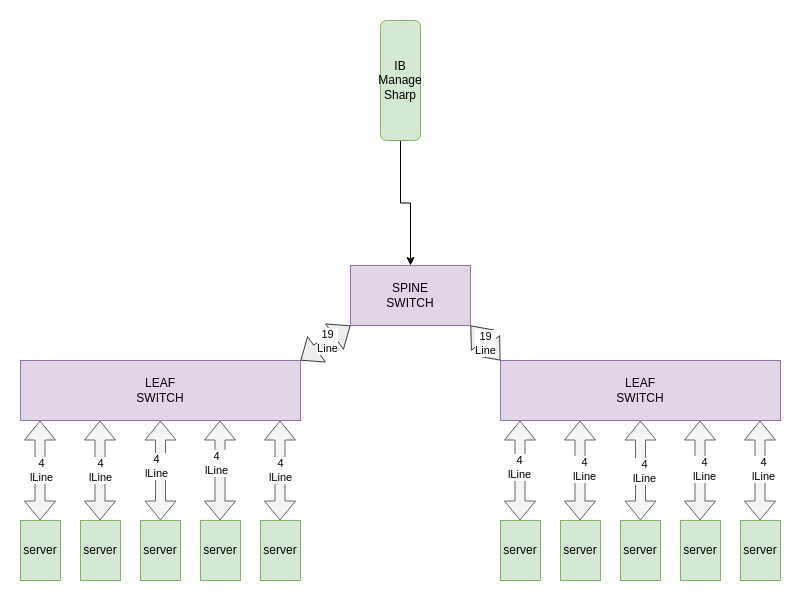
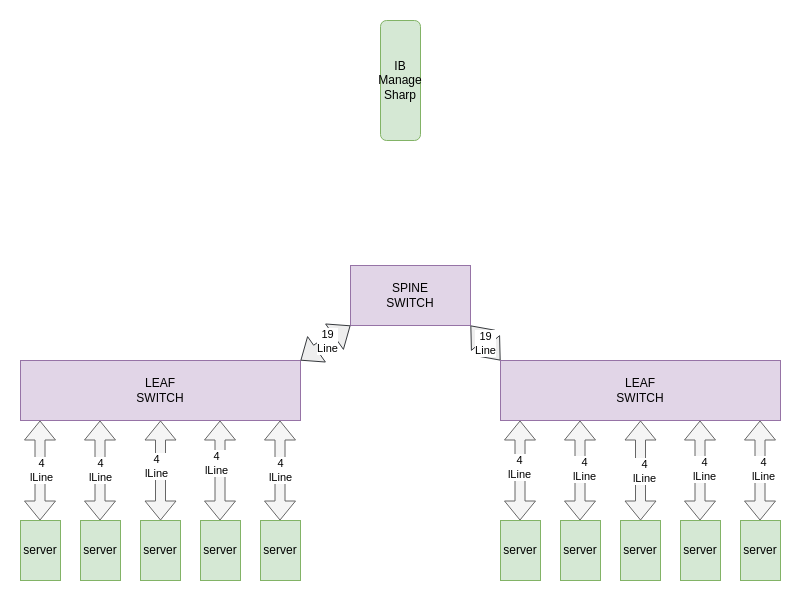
  <mxCell id="0" />
  <mxCell id="1" parent="0" />
  <mxCell id="2" value="SPINE&lt;br&gt;SWITCH" style="rounded=0;whiteSpace=wrap;html=1;fillColor=#e1d5e7;strokeColor=#9673a6;" vertex="1" parent="1"><mxGeometry x="350" y="265" width="120" height="60" as="geometry" /></mxCell>
  <mxCell id="3" value="LEAF&lt;br&gt;SWITCH" style="rounded=0;whiteSpace=wrap;html=1;fillColor=#e1d5e7;strokeColor=#9673a6;" vertex="1" parent="1"><mxGeometry x="20" y="360" width="280" height="60" as="geometry" /></mxCell>
  <mxCell id="4" value="" style="shape=flexArrow;endArrow=classic;startArrow=classic;html=1;rounded=0;entryX=0;entryY=1;entryDx=0;entryDy=0;exitX=1;exitY=0;exitDx=0;exitDy=0;fillColor=#eeeeee;strokeColor=#36393d;" edge="1" parent="1" source="3" target="2"><mxGeometry width="100" height="100" relative="1" as="geometry"><mxPoint x="340" y="500" as="sourcePoint" /><mxPoint x="440" y="400" as="targetPoint" /></mxGeometry></mxCell>
  <mxCell id="5" value="19&lt;br&gt;Line" style="edgeLabel;html=1;align=center;verticalAlign=middle;resizable=0;points=[];" vertex="1" connectable="0" parent="4"><mxGeometry x="0.092" y="1" relative="1" as="geometry"><mxPoint as="offset" /></mxGeometry></mxCell>
  <mxCell id="6" value="19&lt;br&gt;Line" style="shape=flexArrow;endArrow=classic;startArrow=classic;html=1;rounded=0;entryX=1;entryY=1;entryDx=0;entryDy=0;exitX=0;exitY=0;exitDx=0;exitDy=0;fillColor=#eeeeee;strokeColor=#36393d;" edge="1" parent="1" source="12" target="2"><mxGeometry width="100" height="100" relative="1" as="geometry"><mxPoint x="540" y="360" as="sourcePoint" /><mxPoint x="350" y="250" as="targetPoint" /></mxGeometry></mxCell>
  <mxCell id="7" value="server" style="rounded=0;whiteSpace=wrap;html=1;fillColor=#d5e8d4;strokeColor=#82b366;" vertex="1" parent="1"><mxGeometry x="20" y="520" width="40" height="60" as="geometry" /></mxCell>
  <mxCell id="8" value="server" style="rounded=0;whiteSpace=wrap;html=1;fillColor=#d5e8d4;strokeColor=#82b366;" vertex="1" parent="1"><mxGeometry x="80" y="520" width="40" height="60" as="geometry" /></mxCell>
  <mxCell id="9" value="server" style="rounded=0;whiteSpace=wrap;html=1;fillColor=#d5e8d4;strokeColor=#82b366;" vertex="1" parent="1"><mxGeometry x="140" y="520" width="40" height="60" as="geometry" /></mxCell>
  <mxCell id="10" value="server" style="rounded=0;whiteSpace=wrap;html=1;fillColor=#d5e8d4;strokeColor=#82b366;" vertex="1" parent="1"><mxGeometry x="200" y="520" width="40" height="60" as="geometry" /></mxCell>
  <mxCell id="11" value="server" style="rounded=0;whiteSpace=wrap;html=1;fillColor=#d5e8d4;strokeColor=#82b366;" vertex="1" parent="1"><mxGeometry x="260" y="520" width="40" height="60" as="geometry" /></mxCell>
  <mxCell id="12" value="LEAF&lt;br&gt;SWITCH" style="rounded=0;whiteSpace=wrap;html=1;fillColor=#e1d5e7;strokeColor=#9673a6;" vertex="1" parent="1"><mxGeometry x="500" y="360" width="280" height="60" as="geometry" /></mxCell>
  <mxCell id="13" value="server" style="rounded=0;whiteSpace=wrap;html=1;fillColor=#d5e8d4;strokeColor=#82b366;" vertex="1" parent="1"><mxGeometry x="500" y="520" width="40" height="60" as="geometry" /></mxCell>
  <mxCell id="14" value="server" style="rounded=0;whiteSpace=wrap;html=1;fillColor=#d5e8d4;strokeColor=#82b366;" vertex="1" parent="1"><mxGeometry x="560" y="520" width="40" height="60" as="geometry" /></mxCell>
  <mxCell id="15" value="server" style="rounded=0;whiteSpace=wrap;html=1;fillColor=#d5e8d4;strokeColor=#82b366;" vertex="1" parent="1"><mxGeometry x="620" y="520" width="40" height="60" as="geometry" /></mxCell>
  <mxCell id="16" value="server" style="rounded=0;whiteSpace=wrap;html=1;fillColor=#d5e8d4;strokeColor=#82b366;" vertex="1" parent="1"><mxGeometry x="680" y="520" width="40" height="60" as="geometry" /></mxCell>
  <mxCell id="17" value="server" style="rounded=0;whiteSpace=wrap;html=1;fillColor=#d5e8d4;strokeColor=#82b366;" vertex="1" parent="1"><mxGeometry x="740" y="520" width="40" height="60" as="geometry" /></mxCell>
  <mxCell id="18" value="" style="shape=flexArrow;endArrow=classic;startArrow=classic;html=1;rounded=0;exitX=0.5;exitY=0;exitDx=0;exitDy=0;entryX=0.5;entryY=1;entryDx=0;entryDy=0;fillColor=#f5f5f5;strokeColor=#666666;" edge="1" parent="1" source="9" target="3"><mxGeometry width="100" height="100" relative="1" as="geometry"><mxPoint x="340" y="500" as="sourcePoint" /><mxPoint x="440" y="400" as="targetPoint" /></mxGeometry></mxCell>
  <mxCell id="19" value="4&lt;br&gt;lLine" style="edgeLabel;html=1;align=center;verticalAlign=middle;resizable=0;points=[];" vertex="1" connectable="0" parent="18"><mxGeometry x="0.1" y="5" relative="1" as="geometry"><mxPoint as="offset" /></mxGeometry></mxCell>
  <mxCell id="20" value="" style="shape=flexArrow;endArrow=classic;startArrow=classic;html=1;rounded=0;exitX=0.5;exitY=0;exitDx=0;exitDy=0;entryX=0.5;entryY=1;entryDx=0;entryDy=0;fillColor=#f5f5f5;strokeColor=#666666;" edge="1" parent="1"><mxGeometry width="100" height="100" relative="1" as="geometry"><mxPoint x="219.5" y="520" as="sourcePoint" /><mxPoint x="219.5" y="420" as="targetPoint" /></mxGeometry></mxCell>
  <mxCell id="21" value="4&lt;br style=&quot;border-color: var(--border-color);&quot;&gt;lLine" style="edgeLabel;html=1;align=center;verticalAlign=middle;resizable=0;points=[];" vertex="1" connectable="0" parent="20"><mxGeometry x="0.16" y="5" relative="1" as="geometry"><mxPoint x="1" as="offset" /></mxGeometry></mxCell>
  <mxCell id="22" value="4&lt;br style=&quot;border-color: var(--border-color);&quot;&gt;lLine" style="shape=flexArrow;endArrow=classic;startArrow=classic;html=1;rounded=0;exitX=0.5;exitY=0;exitDx=0;exitDy=0;entryX=0.5;entryY=1;entryDx=0;entryDy=0;fillColor=#f5f5f5;strokeColor=#666666;" edge="1" parent="1"><mxGeometry width="100" height="100" relative="1" as="geometry"><mxPoint x="279.5" y="520" as="sourcePoint" /><mxPoint x="279.5" y="420" as="targetPoint" /></mxGeometry></mxCell>
  <mxCell id="23" value="4&lt;br style=&quot;border-color: var(--border-color);&quot;&gt;lLine" style="shape=flexArrow;endArrow=classic;startArrow=classic;html=1;rounded=0;exitX=0.5;exitY=0;exitDx=0;exitDy=0;entryX=0.5;entryY=1;entryDx=0;entryDy=0;fillColor=#f5f5f5;strokeColor=#666666;" edge="1" parent="1"><mxGeometry width="100" height="100" relative="1" as="geometry"><mxPoint x="99.5" y="520" as="sourcePoint" /><mxPoint x="99.5" y="420" as="targetPoint" /></mxGeometry></mxCell>
  <mxCell id="24" value="" style="shape=flexArrow;endArrow=classic;startArrow=classic;html=1;rounded=0;exitX=0.5;exitY=0;exitDx=0;exitDy=0;entryX=0.5;entryY=1;entryDx=0;entryDy=0;fillColor=#f5f5f5;strokeColor=#666666;" edge="1" parent="1"><mxGeometry width="100" height="100" relative="1" as="geometry"><mxPoint x="39.5" y="520" as="sourcePoint" /><mxPoint x="39.5" y="420" as="targetPoint" /></mxGeometry></mxCell>
  <mxCell id="25" value="4&lt;br style=&quot;border-color: var(--border-color);&quot;&gt;lLine" style="edgeLabel;html=1;align=center;verticalAlign=middle;resizable=0;points=[];" vertex="1" connectable="0" parent="24"><mxGeometry x="0.02" relative="1" as="geometry"><mxPoint x="1" as="offset" /></mxGeometry></mxCell>
  <mxCell id="26" value="" style="shape=flexArrow;endArrow=classic;startArrow=classic;html=1;rounded=0;exitX=0.5;exitY=0;exitDx=0;exitDy=0;entryX=0.5;entryY=1;entryDx=0;entryDy=0;fillColor=#f5f5f5;strokeColor=#666666;" edge="1" parent="1"><mxGeometry width="100" height="100" relative="1" as="geometry"><mxPoint x="640" y="520" as="sourcePoint" /><mxPoint x="640" y="420" as="targetPoint" /></mxGeometry></mxCell>
  <mxCell id="27" value="4&lt;br style=&quot;border-color: var(--border-color);&quot;&gt;lLine" style="edgeLabel;html=1;align=center;verticalAlign=middle;resizable=0;points=[];" vertex="1" connectable="0" parent="26"><mxGeometry y="-3" relative="1" as="geometry"><mxPoint as="offset" /></mxGeometry></mxCell>
  <mxCell id="28" value="" style="shape=flexArrow;endArrow=classic;startArrow=classic;html=1;rounded=0;exitX=0.5;exitY=0;exitDx=0;exitDy=0;entryX=0.5;entryY=1;entryDx=0;entryDy=0;fillColor=#f5f5f5;strokeColor=#666666;" edge="1" parent="1"><mxGeometry width="100" height="100" relative="1" as="geometry"><mxPoint x="699.5" y="520" as="sourcePoint" /><mxPoint x="699.5" y="420" as="targetPoint" /></mxGeometry></mxCell>
  <mxCell id="29" value="4&lt;br style=&quot;border-color: var(--border-color);&quot;&gt;lLine" style="edgeLabel;html=1;align=center;verticalAlign=middle;resizable=0;points=[];" vertex="1" connectable="0" parent="28"><mxGeometry x="0.04" y="-3" relative="1" as="geometry"><mxPoint x="1" as="offset" /></mxGeometry></mxCell>
  <mxCell id="30" value="" style="shape=flexArrow;endArrow=classic;startArrow=classic;html=1;rounded=0;exitX=0.5;exitY=0;exitDx=0;exitDy=0;entryX=0.5;entryY=1;entryDx=0;entryDy=0;fillColor=#f5f5f5;strokeColor=#666666;" edge="1" parent="1"><mxGeometry width="100" height="100" relative="1" as="geometry"><mxPoint x="759.5" y="520" as="sourcePoint" /><mxPoint x="759.5" y="420" as="targetPoint" /></mxGeometry></mxCell>
  <mxCell id="31" value="4&lt;br style=&quot;border-color: var(--border-color);&quot;&gt;lLine" style="edgeLabel;html=1;align=center;verticalAlign=middle;resizable=0;points=[];" vertex="1" connectable="0" parent="30"><mxGeometry x="0.04" y="-2" relative="1" as="geometry"><mxPoint x="1" as="offset" /></mxGeometry></mxCell>
  <mxCell id="32" value="" style="shape=flexArrow;endArrow=classic;startArrow=classic;html=1;rounded=0;exitX=0.5;exitY=0;exitDx=0;exitDy=0;entryX=0.5;entryY=1;entryDx=0;entryDy=0;fillColor=#f5f5f5;strokeColor=#666666;" edge="1" parent="1"><mxGeometry width="100" height="100" relative="1" as="geometry"><mxPoint x="579.5" y="520" as="sourcePoint" /><mxPoint x="579.5" y="420" as="targetPoint" /></mxGeometry></mxCell>
  <mxCell id="33" value="4&lt;br style=&quot;border-color: var(--border-color);&quot;&gt;lLine" style="edgeLabel;html=1;align=center;verticalAlign=middle;resizable=0;points=[];" vertex="1" connectable="0" parent="32"><mxGeometry x="0.04" y="-3" relative="1" as="geometry"><mxPoint x="1" as="offset" /></mxGeometry></mxCell>
  <mxCell id="34" value="" style="shape=flexArrow;endArrow=classic;startArrow=classic;html=1;rounded=0;exitX=0.5;exitY=0;exitDx=0;exitDy=0;entryX=0.5;entryY=1;entryDx=0;entryDy=0;fillColor=#f5f5f5;strokeColor=#666666;" edge="1" parent="1"><mxGeometry width="100" height="100" relative="1" as="geometry"><mxPoint x="519.5" y="520" as="sourcePoint" /><mxPoint x="519.5" y="420" as="targetPoint" /></mxGeometry></mxCell>
  <mxCell id="35" value="4&lt;br style=&quot;border-color: var(--border-color);&quot;&gt;lLine" style="edgeLabel;html=1;align=center;verticalAlign=middle;resizable=0;points=[];" vertex="1" connectable="0" parent="34"><mxGeometry x="0.08" y="2" relative="1" as="geometry"><mxPoint x="1" as="offset" /></mxGeometry></mxCell>
- <mxCell id="36" value="" style="edgeStyle=orthogonalEdgeStyle;rounded=0;orthogonalLoop=1;jettySize=auto;html=1;" edge="1" parent="1" source="37" target="2"><mxGeometry relative="1" as="geometry" /></mxCell>
  <mxCell id="37" value="IB&lt;br&gt;Manage&lt;br&gt;Sharp" style="whiteSpace=wrap;html=1;fillColor=#d5e8d4;strokeColor=#82b366;rounded=1;" vertex="1" parent="1"><mxGeometry x="380" y="20" width="40" height="120" as="geometry" /></mxCell>
